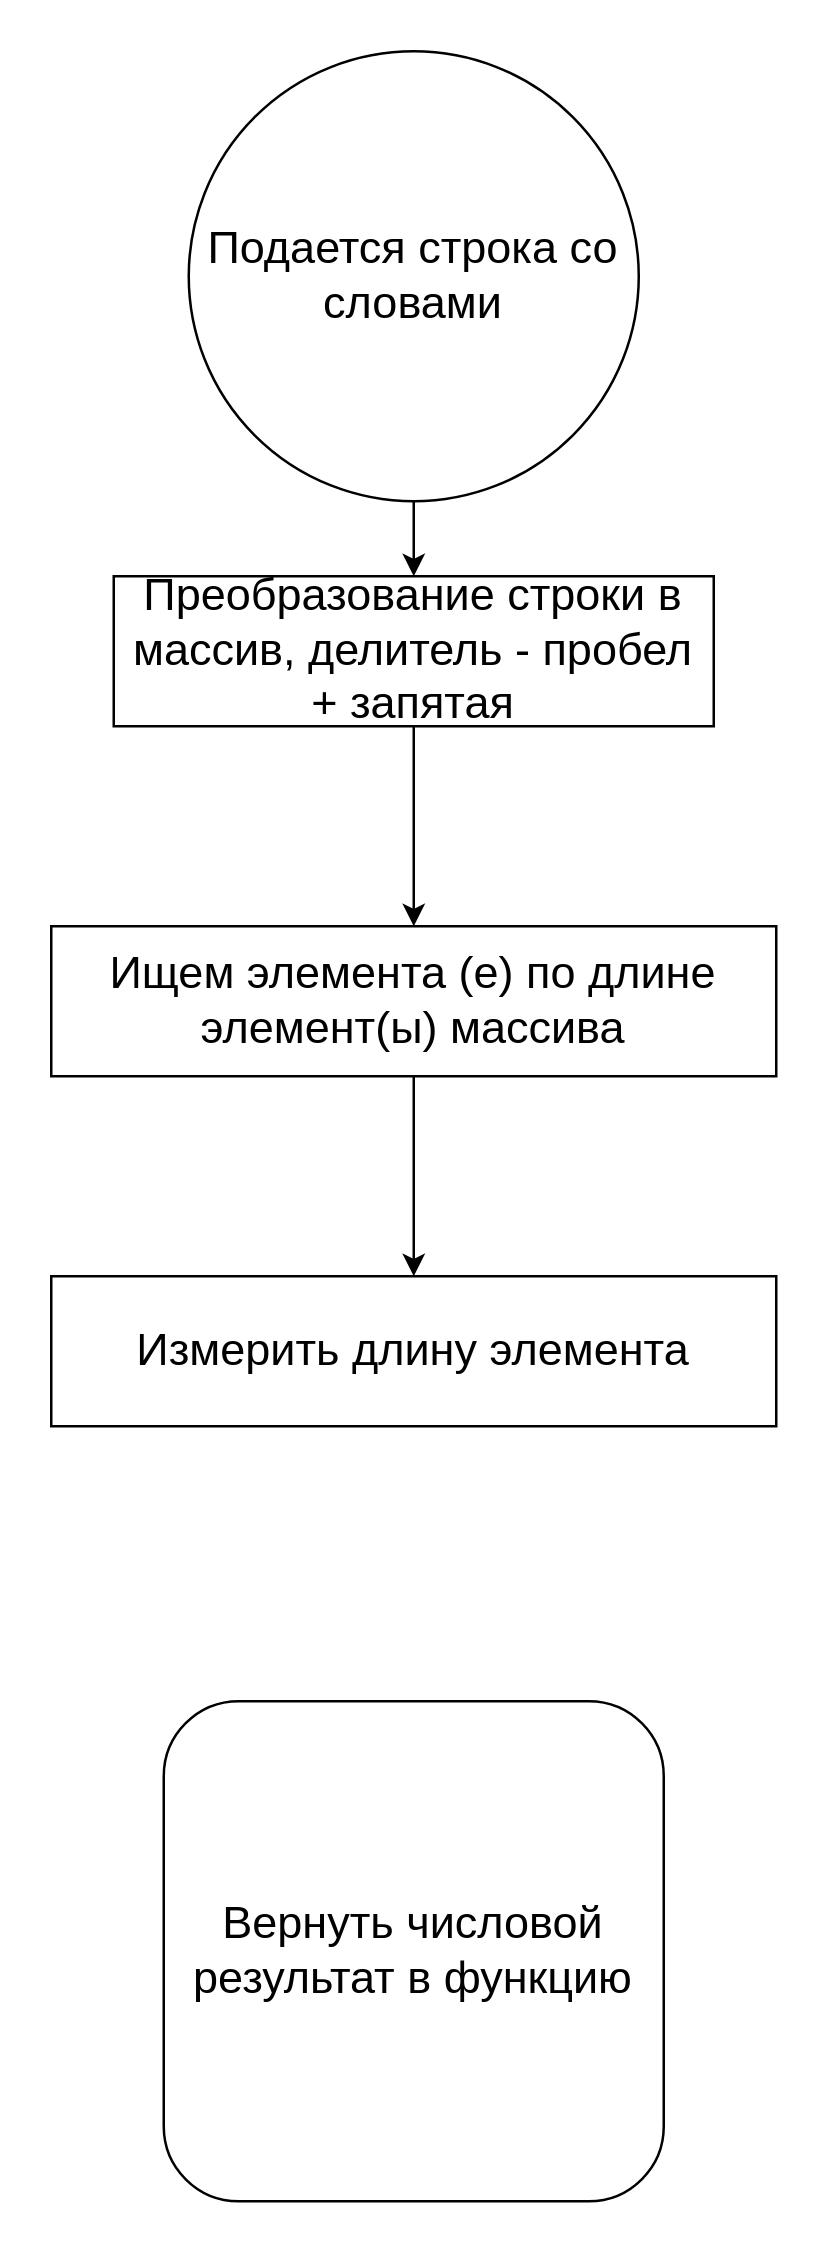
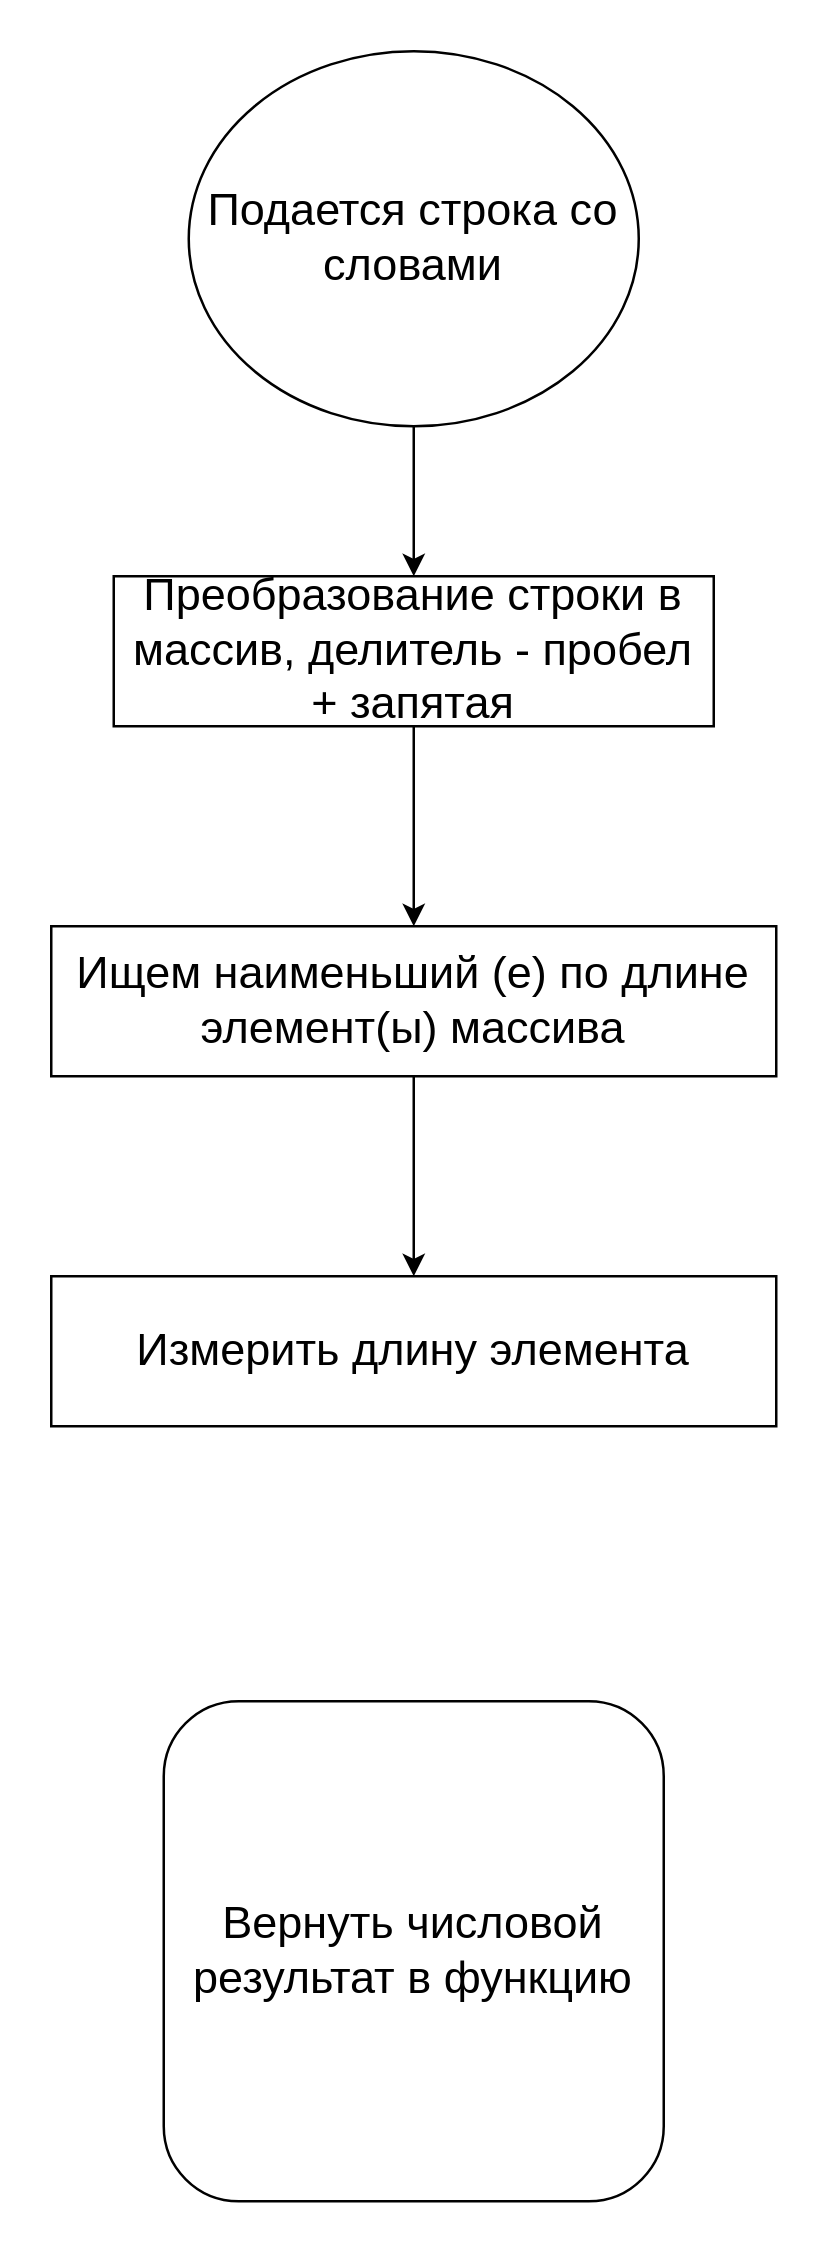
  <mxCell id="0" />
  <mxCell id="1" parent="0" />
  <mxCell id="2" value="" style="edgeStyle=orthogonalEdgeStyle;rounded=0;orthogonalLoop=1;jettySize=auto;html=1;" parent="1" source="3" target="6" edge="1"><mxGeometry relative="1" as="geometry" /></mxCell>
- <mxCell id="3" value="&lt;font style=&quot;font-size: 18px&quot;&gt;Подается строка со словами&lt;/font&gt;" style="ellipse;whiteSpace=wrap;html=1;aspect=fixed;" parent="1" vertex="1"><mxGeometry x="75" y="20" width="180" height="180" as="geometry" /></mxCell>
+ <mxCell id="3" value="&lt;font style=&quot;font-size: 18px&quot;&gt;Подается строка со словами&lt;/font&gt;" style="ellipse;whiteSpace=wrap;html=1;aspect=fixed;" parent="1" vertex="1"><mxGeometry x="75" y="20" width="180" height="150" as="geometry" /></mxCell>
  <mxCell id="4" value="&lt;font style=&quot;font-size: 18px&quot;&gt;Вернуть числовой результат в функцию&lt;/font&gt;" style="whiteSpace=wrap;html=1;aspect=fixed;rounded=1;" parent="1" vertex="1"><mxGeometry x="65" y="680" width="200" height="200" as="geometry" /></mxCell>
  <mxCell id="5" value="" style="edgeStyle=orthogonalEdgeStyle;rounded=0;orthogonalLoop=1;jettySize=auto;html=1;" parent="1" source="6" target="8" edge="1"><mxGeometry relative="1" as="geometry" /></mxCell>
  <mxCell id="6" value="&lt;font style=&quot;font-size: 18px&quot;&gt;Преобразование строки в массив, делитель - пробел + запятая&lt;/font&gt;" style="whiteSpace=wrap;html=1;" parent="1" vertex="1"><mxGeometry x="45" y="230" width="240" height="60" as="geometry" /></mxCell>
  <mxCell id="7" value="" style="edgeStyle=orthogonalEdgeStyle;rounded=0;orthogonalLoop=1;jettySize=auto;html=1;" parent="1" source="8" edge="1"><mxGeometry relative="1" as="geometry"><mxPoint x="165" y="510" as="targetPoint" /></mxGeometry></mxCell>
- <mxCell id="8" value="&lt;font style=&quot;font-size: 18px&quot;&gt;Ищем элемента (е) по длине элемент(ы) массива&lt;/font&gt;" style="whiteSpace=wrap;html=1;" parent="1" vertex="1"><mxGeometry x="20" y="370" width="290" height="60" as="geometry" /></mxCell>
+ <mxCell id="8" value="&lt;font style=&quot;font-size: 18px&quot;&gt;Ищем наименьший (е) по длине элемент(ы) массива&lt;/font&gt;" style="whiteSpace=wrap;html=1;" parent="1" vertex="1"><mxGeometry x="20" y="370" width="290" height="60" as="geometry" /></mxCell>
  <mxCell id="9" value="&lt;font style=&quot;font-size: 18px&quot;&gt;Измерить длину элемента&lt;/font&gt;" style="whiteSpace=wrap;html=1;" vertex="1" parent="1"><mxGeometry x="20" y="510" width="290" height="60" as="geometry" /></mxCell>
